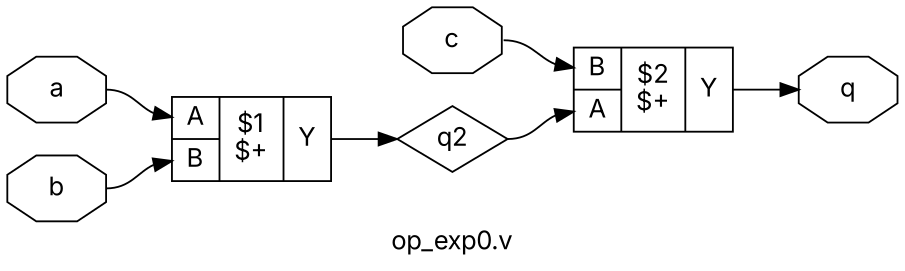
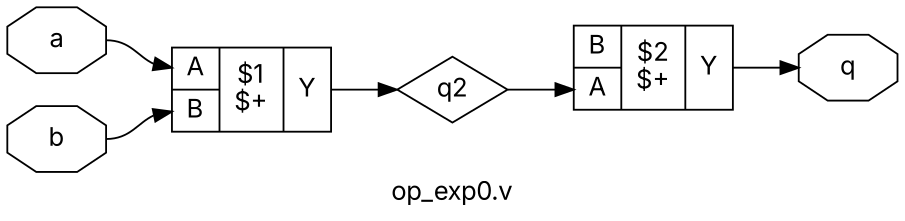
  digraph {
    label="op_exp0.v"
    rankdir=LR
    remincross=true
    fontname=Inter
    node [color=Black frontcolor=Black shape=octagon fontname=Inter]
    edge [color=Black frontcolor=Black headport="p6:w" tailport=e fontname=Inter]
    n1 [label=a]
    n2 [label="{{<p6> A|<p7> B}|$1\n$+|{<p8> Y}}" shape=record color="" frontcolor=""]
    n3 [label=b]
-   n4 [label=c]
    n5 [label="{{<p7> B|<p6> A}|$2\n$+|{<p8> Y}}" shape=record color="" frontcolor=""]
    n6 [label=q]
    n7 [label=q2 shape=diamond]
    n1 -> n2
    n2 -> n7 [headport=w tailport="p8:e"]
    n3 -> n2 [headport="p7:w"]
-   n4 -> n5 [headport="p7:w"]
    n5 -> n6 [headport=w tailport="p8:e"]
    n7 -> n5
  }
